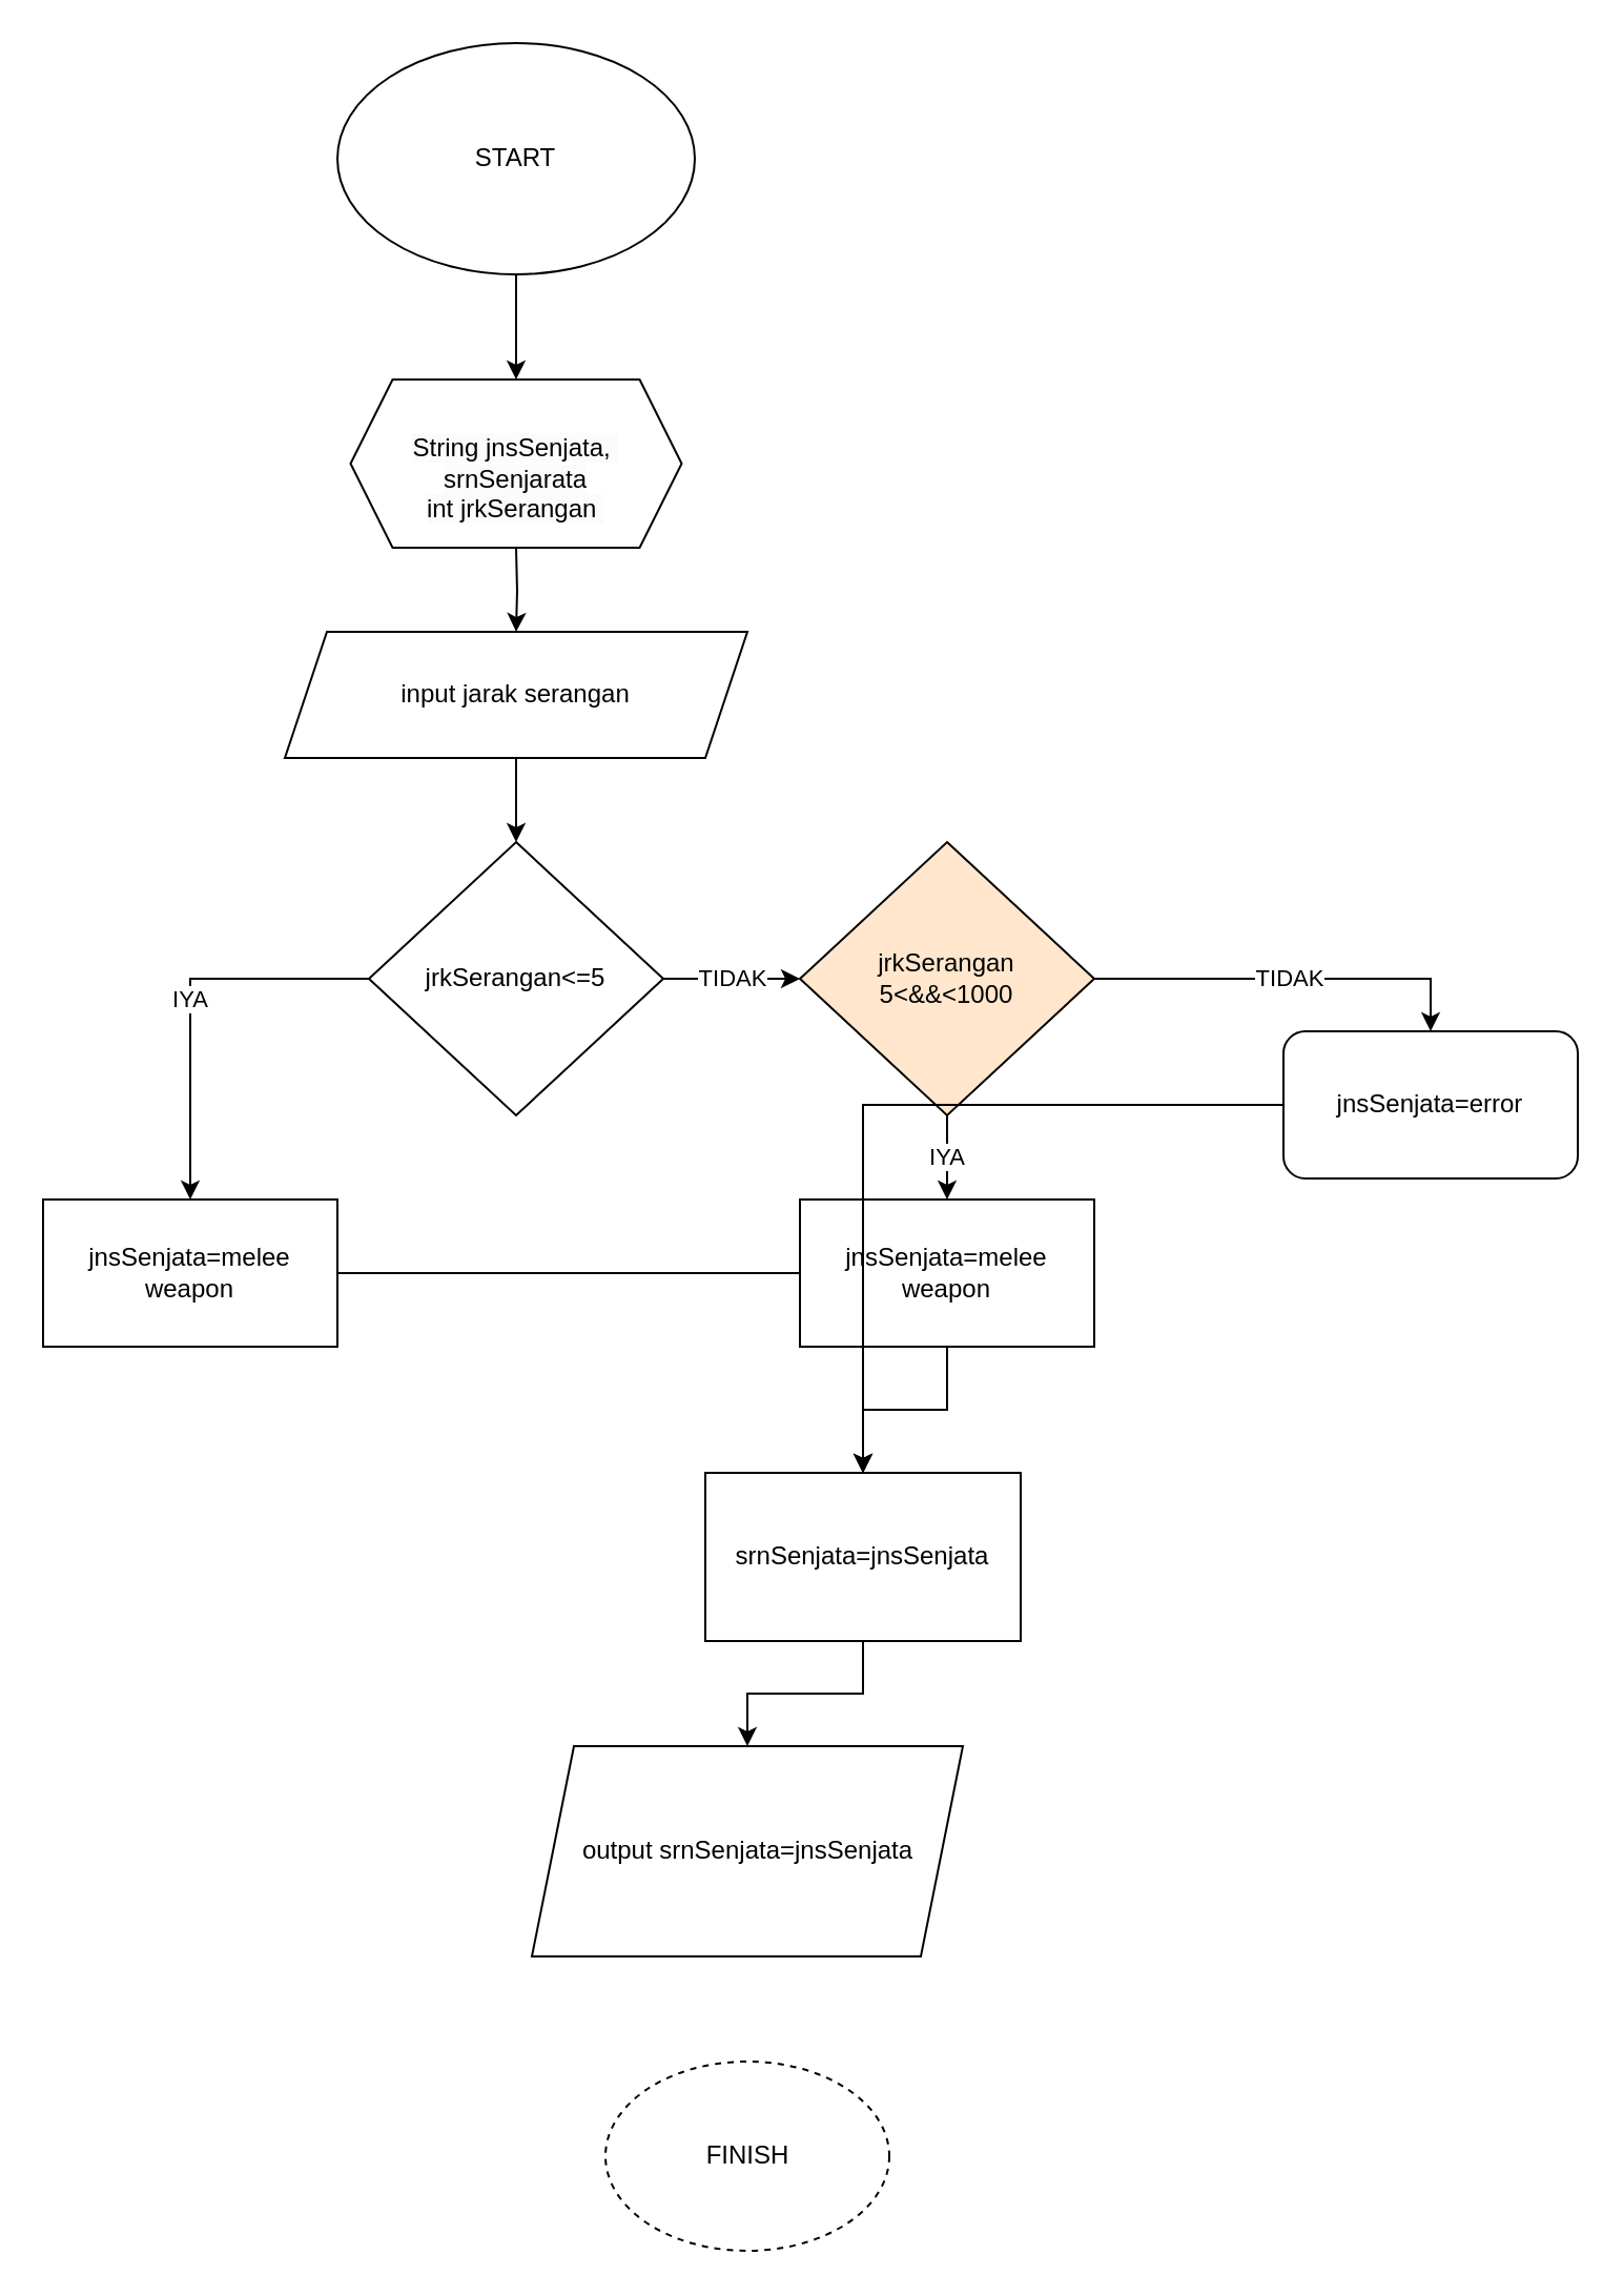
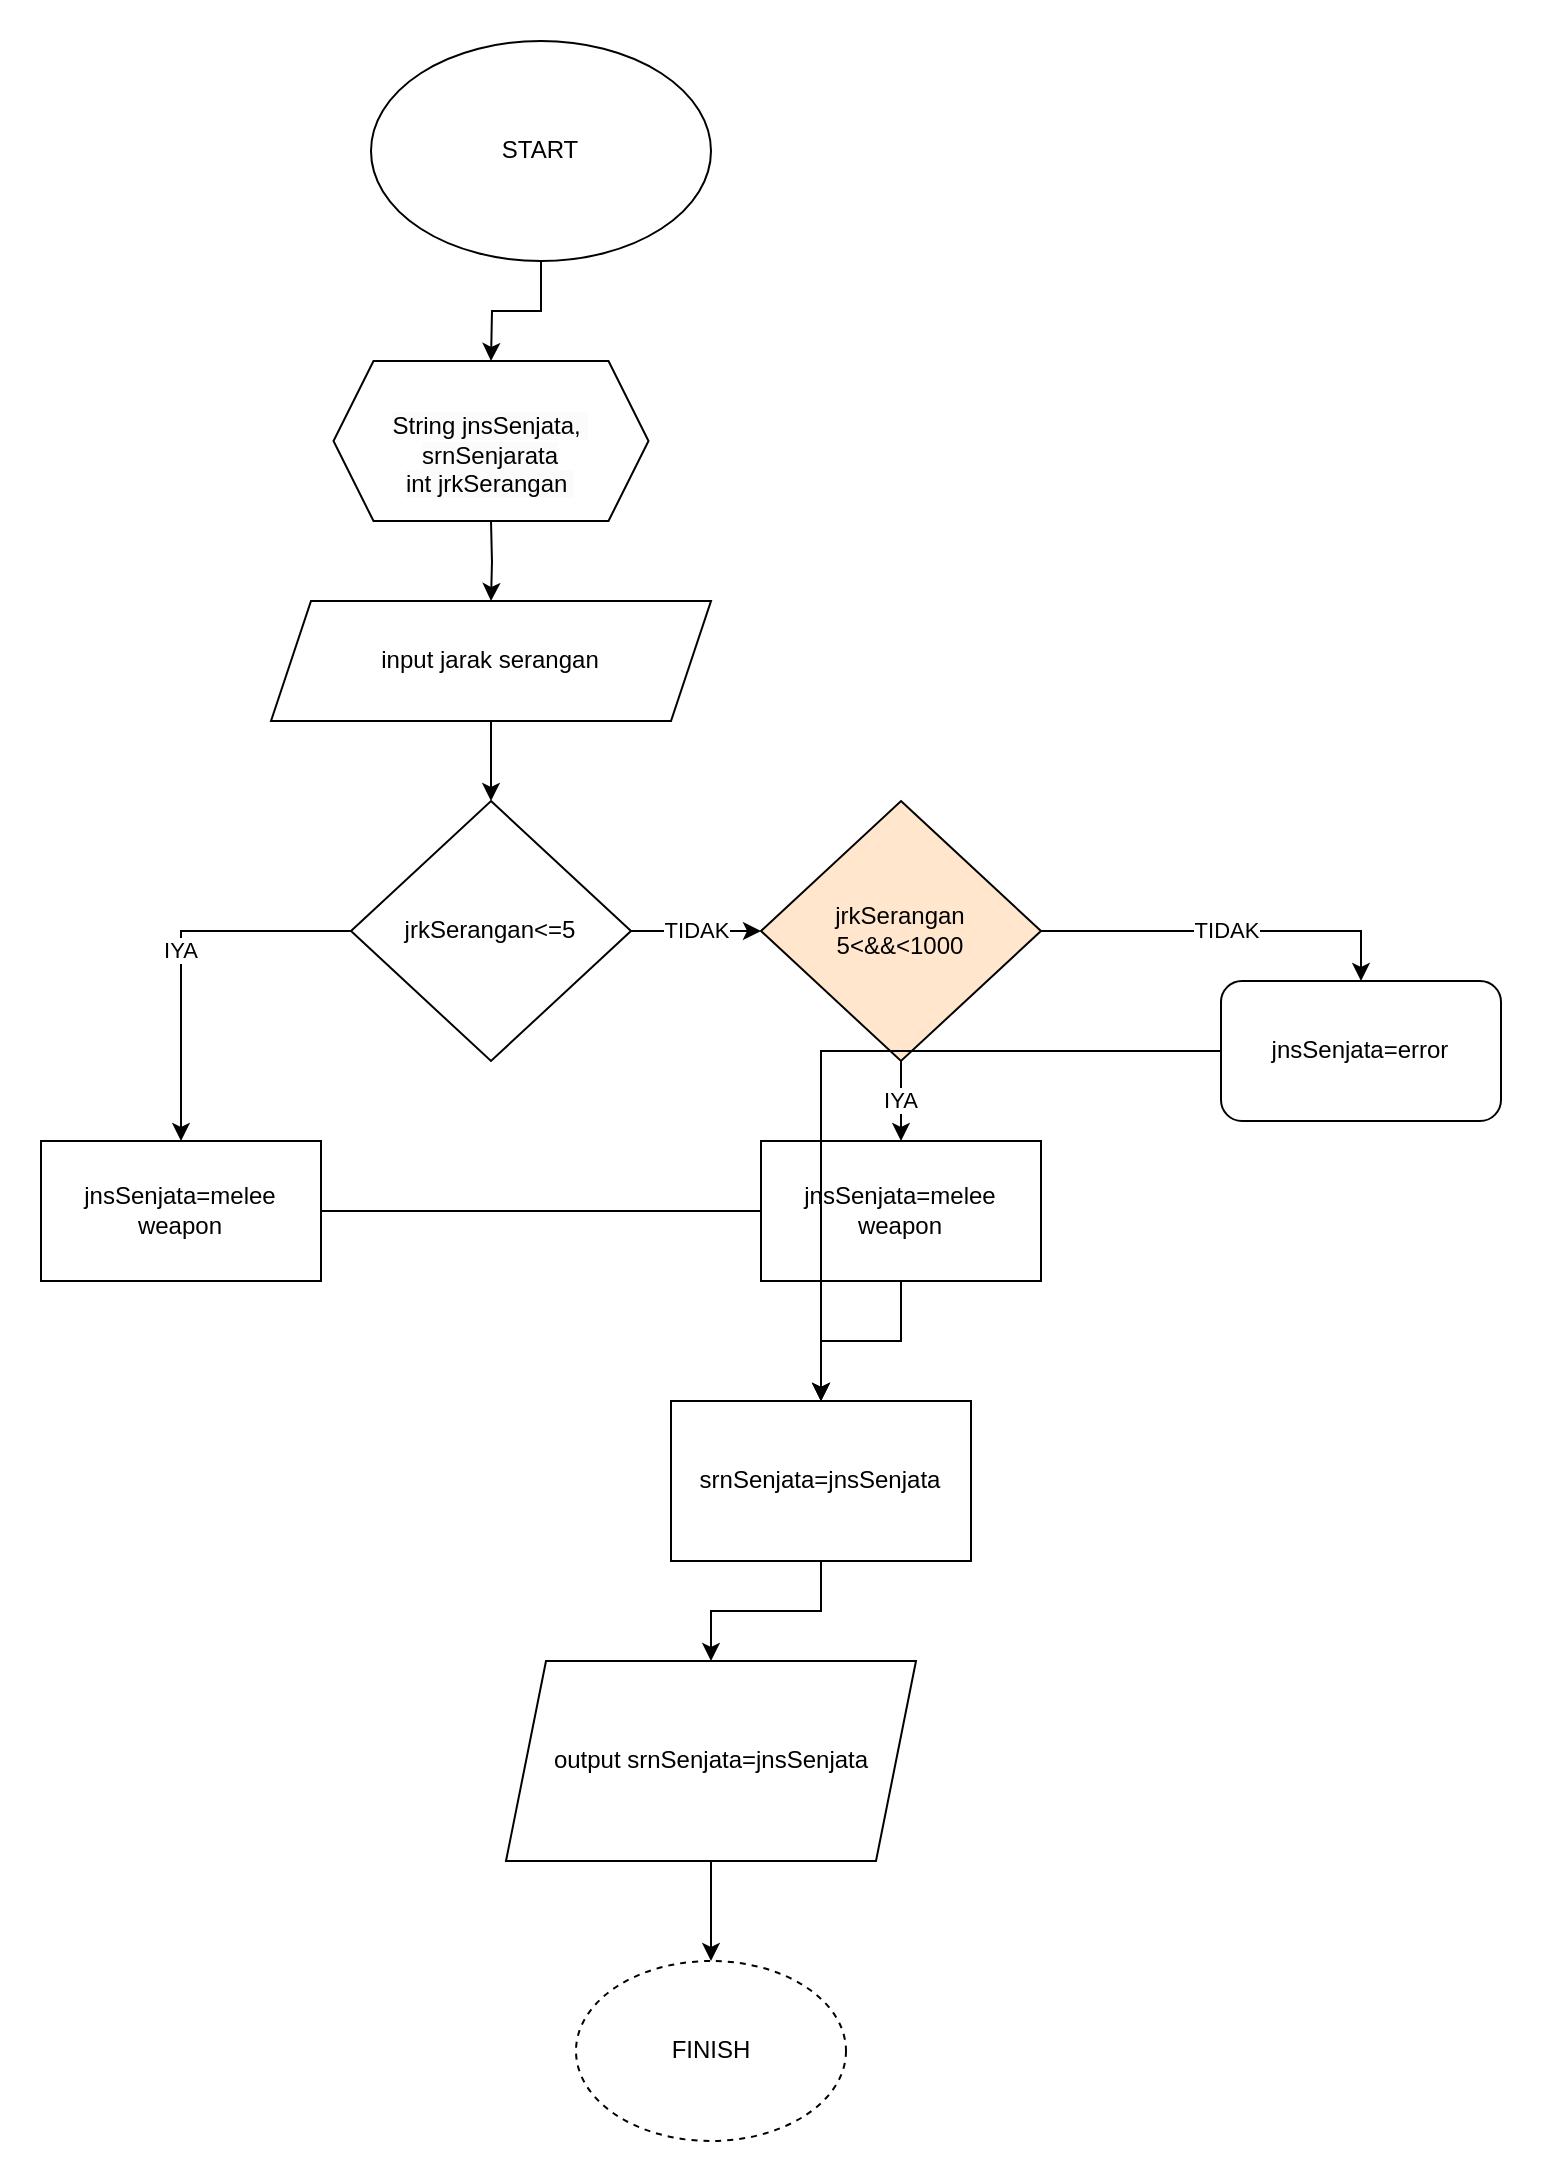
  <mxCell id="0" />
  <mxCell id="1" parent="0" />
  <mxCell id="2" style="edgeStyle=orthogonalEdgeStyle;rounded=0;orthogonalLoop=1;jettySize=auto;html=1;" edge="1" parent="1" source="3"><mxGeometry relative="1" as="geometry"><mxPoint x="245" y="180" as="targetPoint" /></mxGeometry></mxCell>
- <mxCell id="3" value="START" style="ellipse;whiteSpace=wrap;html=1;" vertex="1" parent="1"><mxGeometry x="160" y="20" width="170" height="110" as="geometry" /></mxCell>
+ <mxCell id="3" value="START" style="ellipse;whiteSpace=wrap;html=1;" vertex="1" parent="1"><mxGeometry x="185" y="20" width="170" height="110" as="geometry" /></mxCell>
  <mxCell id="4" style="edgeStyle=orthogonalEdgeStyle;rounded=0;orthogonalLoop=1;jettySize=auto;html=1;" edge="1" parent="1"><mxGeometry relative="1" as="geometry"><mxPoint x="245" y="300" as="targetPoint" /><mxPoint x="245" y="260" as="sourcePoint" /></mxGeometry></mxCell>
  <mxCell id="5" value="&lt;br&gt;&lt;span style=&quot;color: rgb(0, 0, 0); font-family: Helvetica; font-size: 12px; font-style: normal; font-variant-ligatures: normal; font-variant-caps: normal; font-weight: 400; letter-spacing: normal; orphans: 2; text-align: center; text-indent: 0px; text-transform: none; widows: 2; word-spacing: 0px; -webkit-text-stroke-width: 0px; background-color: rgb(251, 251, 251); text-decoration-thickness: initial; text-decoration-style: initial; text-decoration-color: initial; float: none; display: inline !important;&quot;&gt;String jnsSenjata,&amp;nbsp;&lt;/span&gt;&lt;br style=&quot;border-color: var(--border-color); color: rgb(0, 0, 0); font-family: Helvetica; font-size: 12px; font-style: normal; font-variant-ligatures: normal; font-variant-caps: normal; font-weight: 400; letter-spacing: normal; orphans: 2; text-align: center; text-indent: 0px; text-transform: none; widows: 2; word-spacing: 0px; -webkit-text-stroke-width: 0px; background-color: rgb(251, 251, 251); text-decoration-thickness: initial; text-decoration-style: initial; text-decoration-color: initial;&quot;&gt;&lt;span style=&quot;color: rgb(0, 0, 0); font-family: Helvetica; font-size: 12px; font-style: normal; font-variant-ligatures: normal; font-variant-caps: normal; font-weight: 400; letter-spacing: normal; orphans: 2; text-align: center; text-indent: 0px; text-transform: none; widows: 2; word-spacing: 0px; -webkit-text-stroke-width: 0px; background-color: rgb(251, 251, 251); text-decoration-thickness: initial; text-decoration-style: initial; text-decoration-color: initial; float: none; display: inline !important;&quot;&gt;srnSenjarata&lt;br&gt;int jrkSerangan&amp;nbsp;&lt;/span&gt;&lt;br&gt;" style="shape=hexagon;perimeter=hexagonPerimeter2;whiteSpace=wrap;html=1;fixedSize=1;" vertex="1" parent="1"><mxGeometry x="166.25" y="180" width="157.5" height="80" as="geometry" /></mxCell>
  <mxCell id="6" style="edgeStyle=orthogonalEdgeStyle;rounded=0;orthogonalLoop=1;jettySize=auto;html=1;entryX=0.5;entryY=0;entryDx=0;entryDy=0;" edge="1" parent="1" source="7" target="10"><mxGeometry relative="1" as="geometry" /></mxCell>
  <mxCell id="7" value="input jarak serangan" style="shape=parallelogram;perimeter=parallelogramPerimeter;whiteSpace=wrap;html=1;fixedSize=1;" vertex="1" parent="1"><mxGeometry x="135" y="300" width="220" height="60" as="geometry" /></mxCell>
  <mxCell id="8" value="IYA" style="edgeStyle=orthogonalEdgeStyle;rounded=0;orthogonalLoop=1;jettySize=auto;html=1;entryX=0.5;entryY=0;entryDx=0;entryDy=0;" edge="1" parent="1" source="10" target="12"><mxGeometry relative="1" as="geometry" /></mxCell>
  <mxCell id="9" value="TIDAK" style="edgeStyle=orthogonalEdgeStyle;rounded=0;orthogonalLoop=1;jettySize=auto;html=1;entryX=0;entryY=0.5;entryDx=0;entryDy=0;" edge="1" parent="1" source="10" target="15"><mxGeometry relative="1" as="geometry"><mxPoint x="360" y="465" as="targetPoint" /></mxGeometry></mxCell>
  <mxCell id="10" value="jrkSerangan&amp;lt;=5" style="rhombus;whiteSpace=wrap;html=1;" vertex="1" parent="1"><mxGeometry x="175" y="400" width="140" height="130" as="geometry" /></mxCell>
  <mxCell id="11" style="edgeStyle=orthogonalEdgeStyle;rounded=0;orthogonalLoop=1;jettySize=auto;html=1;entryX=0.5;entryY=0;entryDx=0;entryDy=0;" edge="1" parent="1" source="12" target="21"><mxGeometry relative="1" as="geometry"><mxPoint x="355" y="700" as="targetPoint" /></mxGeometry></mxCell>
  <mxCell id="12" value="jnsSenjata=melee weapon" style="rounded=0;whiteSpace=wrap;html=1;" vertex="1" parent="1"><mxGeometry x="20" y="570" width="140" height="70" as="geometry" /></mxCell>
  <mxCell id="13" value="IYA" style="edgeStyle=orthogonalEdgeStyle;rounded=0;orthogonalLoop=1;jettySize=auto;html=1;" edge="1" parent="1" source="15" target="17"><mxGeometry relative="1" as="geometry" /></mxCell>
  <mxCell id="14" value="TIDAK" style="edgeStyle=orthogonalEdgeStyle;rounded=0;orthogonalLoop=1;jettySize=auto;html=1;entryX=0.5;entryY=0;entryDx=0;entryDy=0;" edge="1" parent="1" source="15" target="19"><mxGeometry relative="1" as="geometry" /></mxCell>
  <mxCell id="15" value="jrkSerangan &lt;br&gt;5&amp;lt;&amp;amp;&amp;amp;&amp;lt;1000" style="rhombus;whiteSpace=wrap;html=1;fillColor=#ffe6cc;" vertex="1" parent="1"><mxGeometry x="380" y="400" width="140" height="130" as="geometry" /></mxCell>
  <mxCell id="16" style="edgeStyle=orthogonalEdgeStyle;rounded=0;orthogonalLoop=1;jettySize=auto;html=1;entryX=0.5;entryY=0;entryDx=0;entryDy=0;" edge="1" parent="1" source="17" target="21"><mxGeometry relative="1" as="geometry"><mxPoint x="355" y="700" as="targetPoint" /></mxGeometry></mxCell>
  <mxCell id="17" value="jnsSenjata=melee weapon" style="rounded=0;whiteSpace=wrap;html=1;" vertex="1" parent="1"><mxGeometry x="380" y="570" width="140" height="70" as="geometry" /></mxCell>
  <mxCell id="18" style="edgeStyle=orthogonalEdgeStyle;rounded=0;orthogonalLoop=1;jettySize=auto;html=1;entryX=0.5;entryY=0;entryDx=0;entryDy=0;" edge="1" parent="1" source="19" target="21"><mxGeometry relative="1" as="geometry"><mxPoint x="355" y="700" as="targetPoint" /></mxGeometry></mxCell>
  <mxCell id="19" value="jnsSenjata=error" style="whiteSpace=wrap;html=1;rounded=1;" vertex="1" parent="1"><mxGeometry x="610" y="490" width="140" height="70" as="geometry" /></mxCell>
  <mxCell id="20" style="edgeStyle=orthogonalEdgeStyle;rounded=0;orthogonalLoop=1;jettySize=auto;html=1;entryX=0.5;entryY=0;entryDx=0;entryDy=0;" edge="1" parent="1" source="21" target="23"><mxGeometry relative="1" as="geometry" /></mxCell>
  <mxCell id="21" value="srnSenjata=jnsSenjata" style="rounded=0;whiteSpace=wrap;html=1;" vertex="1" parent="1"><mxGeometry x="335" y="700" width="150" height="80" as="geometry" /></mxCell>
+ <mxCell id="22" style="edgeStyle=orthogonalEdgeStyle;rounded=0;orthogonalLoop=1;jettySize=auto;html=1;entryX=0.5;entryY=0;entryDx=0;entryDy=0;" edge="1" parent="1" source="23" target="24"><mxGeometry relative="1" as="geometry" /></mxCell>
  <mxCell id="23" value="output srnSenjata=jnsSenjata" style="shape=parallelogram;perimeter=parallelogramPerimeter;whiteSpace=wrap;html=1;fixedSize=1;" vertex="1" parent="1"><mxGeometry x="252.5" y="830" width="205" height="100" as="geometry" /></mxCell>
  <mxCell id="24" value="FINISH" style="ellipse;whiteSpace=wrap;html=1;dashed=1;" vertex="1" parent="1"><mxGeometry x="287.5" y="980" width="135" height="90" as="geometry" /></mxCell>
